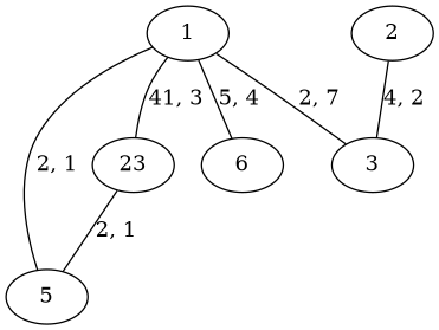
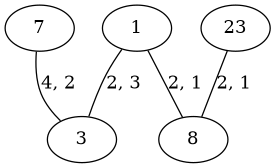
  graph {
    1
    3
-   5
+   5 [label=8]
    n4 [label=23]
-   6
-   2
-   1 -- 3 [label="2, 7"]
+   2 [label=7]
+   1 -- 3 [label="2, 3"]
    1 -- 5 [label="2, 1"]
-   1 -- n4 [label="41, 3"]
-   1 -- 6 [label="5, 4"]
    n4 -- 5 [label="2, 1"]
    2 -- 3 [label="4, 2"]
  }
